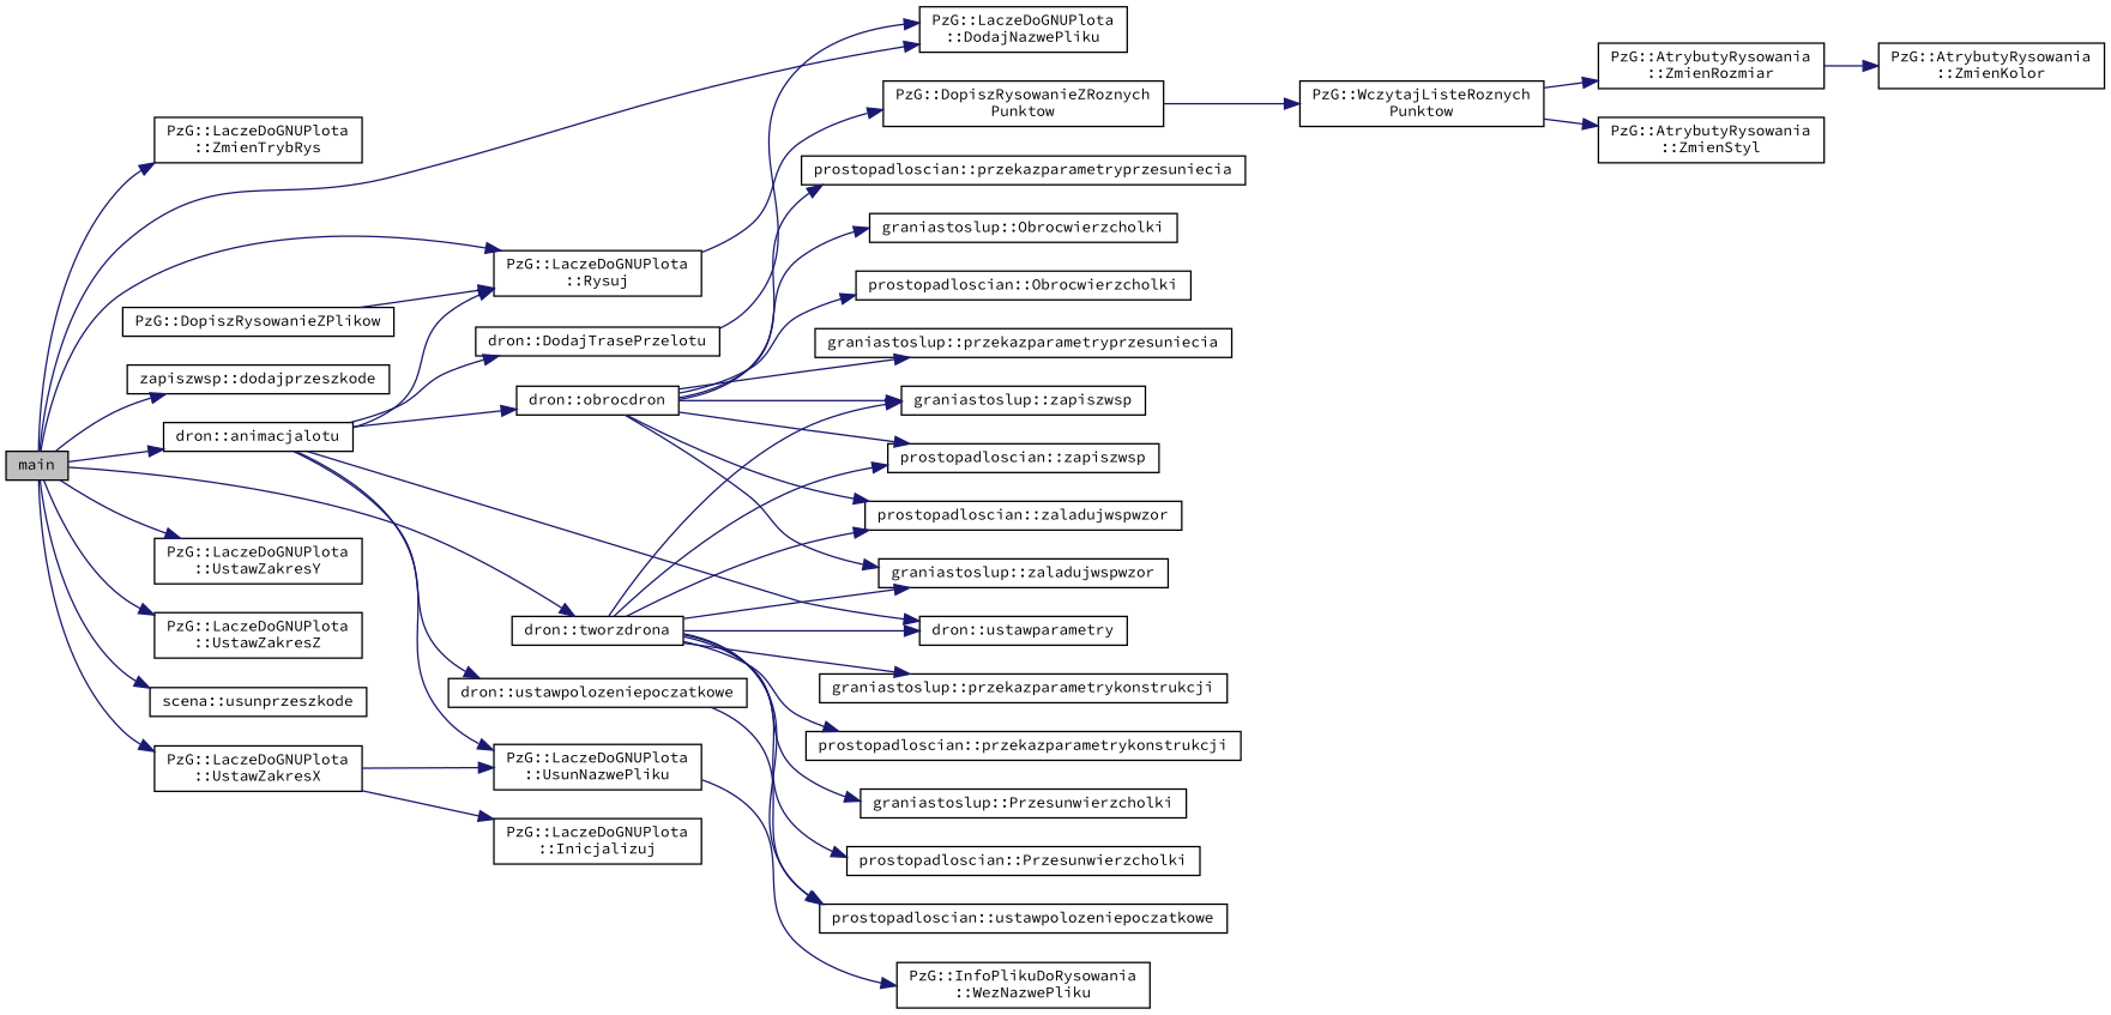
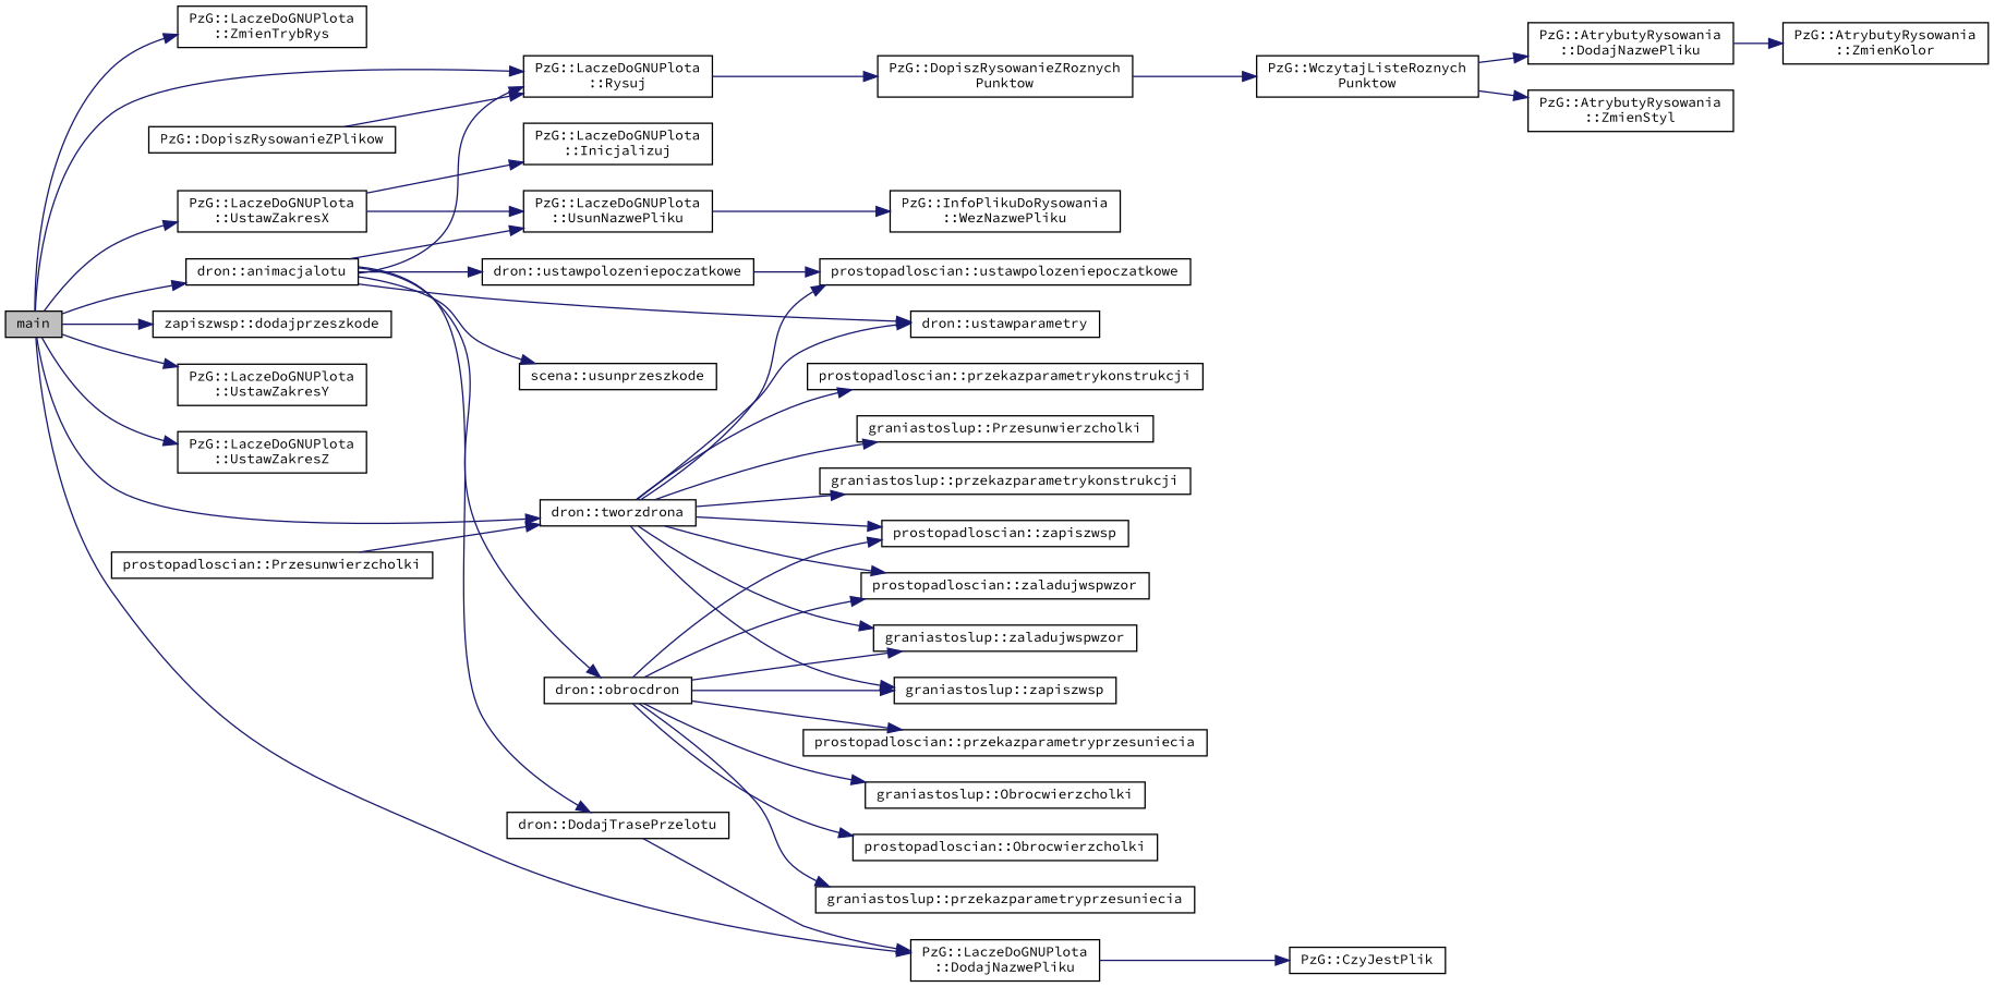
  digraph {
    fontname="Source Code Pro"
    rankdir=LR
    node [color=black fillcolor=white fontname="Source Code Pro" fontsize=10 shape=record style=filled]
    edge [color=midnightblue fontname="Source Code Pro" fontsize=10 labelfontname=Helvetica labelfontsize=10 style=solid]
    n1 [fillcolor=grey75 fontcolor=black height=0.2 label=main width=0.4]
    n2 [height=0.2 label="dron::animacjalotu" width=0.4]
    n3 [height=0.2 label="PzG::LaczeDoGNUPlota\l::DodajNazwePliku" width=0.4]
    n4 [height=0.2 label="PzG::LaczeDoGNUPlota\l::Rysuj" width=0.4]
    n5 [height=0.2 label="zapiszwsp::dodajprzeszkode" width=0.4]
    n6 [height=0.2 label="dron::tworzdrona" width=0.4]
    n7 [height=0.2 label="PzG::LaczeDoGNUPlota\l::UstawZakresX" width=0.4]
    n8 [height=0.2 label="PzG::LaczeDoGNUPlota\l::UstawZakresY" width=0.4]
    n9 [height=0.2 label="PzG::LaczeDoGNUPlota\l::UstawZakresZ" width=0.4]
    n10 [height=0.2 label="scena::usunprzeszkode" width=0.4]
    n11 [height=0.2 label="PzG::LaczeDoGNUPlota\l::ZmienTrybRys" width=0.4]
    n12 [height=0.2 label="dron::DodajTrasePrzelotu" width=0.4]
    n13 [height=0.2 label="dron::obrocdron" width=0.4]
    n14 [height=0.2 label="dron::ustawparametry" width=0.4]
    n15 [height=0.2 label="dron::ustawpolozeniepoczatkowe" width=0.4]
    n16 [height=0.2 label="PzG::LaczeDoGNUPlota\l::UsunNazwePliku" width=0.4]
+   n17 [height=0.2 label="PzG::CzyJestPlik" width=0.4]
    n18 [height=0.2 label="PzG::DopiszRysowanieZRoznych\lPunktow" width=0.4]
    n19 [height=0.2 label="PzG::LaczeDoGNUPlota\l::Inicjalizuj" width=0.4]
    n20 [height=0.2 label="prostopadloscian::zaladujwspwzor" width=0.4]
    n21 [height=0.2 label="graniastoslup::zaladujwspwzor" width=0.4]
    n22 [height=0.2 label="graniastoslup::zapiszwsp" width=0.4]
    n23 [height=0.2 label="prostopadloscian::zapiszwsp" width=0.4]
    n24 [height=0.2 label="prostopadloscian::ustawpolozeniepoczatkowe" width=0.4]
    n25 [height=0.2 label="graniastoslup::przekazparametrykonstrukcji" width=0.4]
    n26 [height=0.2 label="prostopadloscian::przekazparametrykonstrukcji" width=0.4]
    n27 [height=0.2 label="graniastoslup::Przesunwierzcholki" width=0.4]
    n28 [height=0.2 label="prostopadloscian::Przesunwierzcholki" width=0.4]
    n29 [height=0.2 label="graniastoslup::Obrocwierzcholki" width=0.4]
    n30 [height=0.2 label="prostopadloscian::Obrocwierzcholki" width=0.4]
    n31 [height=0.2 label="graniastoslup::przekazparametryprzesuniecia" width=0.4]
    n32 [height=0.2 label="prostopadloscian::przekazparametryprzesuniecia" width=0.4]
    n33 [height=0.2 label="PzG::InfoPlikuDoRysowania\l::WezNazwePliku" width=0.4]
    n34 [height=0.2 label="PzG::DopiszRysowanieZPlikow" width=0.4]
    n35 [height=0.2 label="PzG::WczytajListeRoznych\lPunktow" width=0.4]
-   n36 [height=0.2 label="PzG::AtrybutyRysowania\l::ZmienRozmiar" width=0.4]
+   n36 [height=0.2 label="PzG::AtrybutyRysowania\l::DodajNazwePliku" width=0.4]
    n37 [height=0.2 label="PzG::AtrybutyRysowania\l::ZmienStyl" width=0.4]
    n38 [height=0.2 label="PzG::AtrybutyRysowania\l::ZmienKolor" width=0.4]
    n1 -> n2
    n1 -> n3
    n1 -> n4
    n1 -> n5
    n1 -> n6
    n1 -> n7
    n1 -> n8
    n1 -> n9
-   n1 -> n10
+   n2 -> n10
    n1 -> n11
    n2 -> n4
    n2 -> n12
    n2 -> n13
    n2 -> n14
    n2 -> n15
    n2 -> n16
+   n3 -> n17
    n4 -> n18
    n6 -> n14
    n6 -> n20
    n6 -> n21
    n6 -> n22
    n6 -> n23
    n6 -> n24
    n6 -> n25
    n6 -> n26
    n6 -> n27
-   n6 -> n28
+   n28 -> n6
    n7 -> n16
    n7 -> n19
    n12 -> n3
    n13 -> n20
    n13 -> n21
    n13 -> n22
    n13 -> n23
    n13 -> n29
    n13 -> n30
    n13 -> n31
    n13 -> n32
    n15 -> n24
    n16 -> n33
    n18 -> n35
    n34 -> n4
    n35 -> n36
    n35 -> n37
    n36 -> n38
  }
